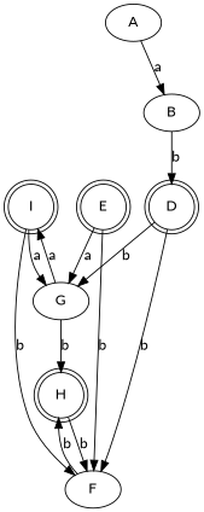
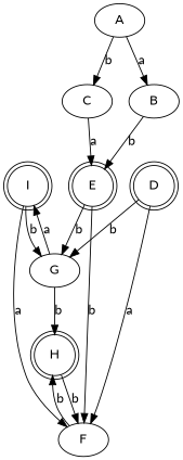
  digraph {
    fontname=Lato
    node [fontname=Lato]
    edge [fontname=Lato]
    H [shape=doublecircle]
    F
    I [shape=doublecircle]
    G
    E [shape=doublecircle]
+   C
    D [shape=doublecircle]
    B
    A
    H -> F [label=b]
    F -> H [label=b]
-   I -> F [label=b]
-   I -> G [label=a]
+   I -> F [label=a]
+   I -> G [label=b]
    G -> H [label=b]
    G -> I [label=a]
    E -> F [label=b]
-   E -> G [label=a]
-   D -> F [label=b]
+   E -> G [label=b]
+   C -> E [label=a]
+   D -> F [label=a]
    D -> G [label=b]
-   B -> D [label=b]
+   B -> E [label=b]
+   A -> C [label=b]
    A -> B [label=a]
  }
